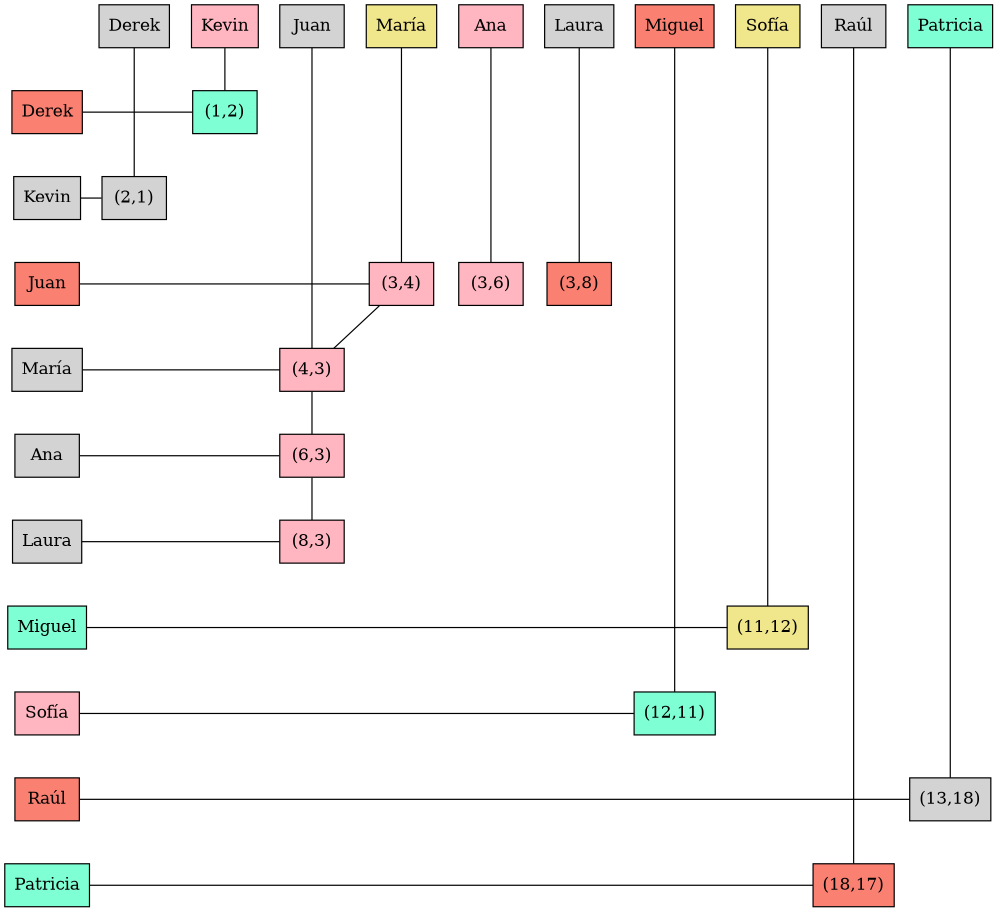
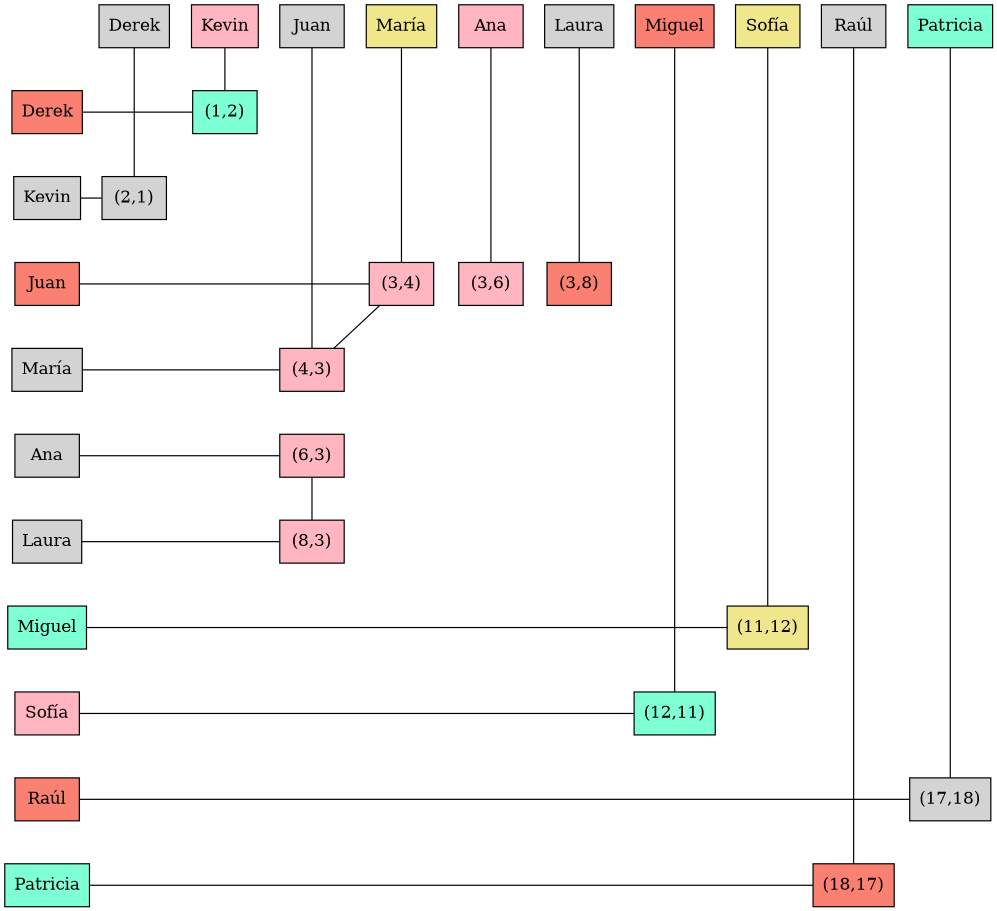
  digraph {
    rankdir=TB
    node [fillcolor=lightgrey group=1 shape=box style=filled]
    edge [dir=none]
    n1 [group=2 label=Derek]
    n2 [fillcolor=lightpink group=3 label=Kevin]
    n3 [group=4 label=Juan]
    n4 [fillcolor=khaki group=5 label="María"]
    n5 [fillcolor=lightpink group=7 label=Ana]
    n6 [group=9 label=Laura]
    n7 [fillcolor=salmon group=12 label=Miguel]
    n8 [fillcolor=khaki group=13 label="Sofía"]
    n9 [group=18 label="Raúl"]
    n10 [fillcolor=aquamarine group=19 label=Patricia]
    n11 [fillcolor=salmon label=Derek]
    n12 [fillcolor=aquamarine group=3 label="(1,2)"]
    n13 [label=Kevin]
    n14 [group=2 label="(2,1)"]
    n15 [fillcolor=salmon label=Juan]
    n16 [fillcolor=lightpink group=5 label="(3,4)"]
    n17 [fillcolor=lightpink group=7 label="(3,6)"]
    n18 [fillcolor=salmon group=9 label="(3,8)"]
    n19 [label="María"]
    n20 [fillcolor=lightpink group=4 label="(4,3)"]
    n21 [label=Ana]
    n22 [fillcolor=lightpink group=4 label="(6,3)"]
    n23 [label=Laura]
    n24 [fillcolor=lightpink group=4 label="(8,3)"]
    n25 [fillcolor=aquamarine label=Miguel]
    n26 [fillcolor=khaki group=13 label="(11,12)"]
    n27 [fillcolor=lightpink label="Sofía"]
    n28 [fillcolor=aquamarine group=12 label="(12,11)"]
    n29 [fillcolor=salmon label="Raúl"]
-   n30 [group=19 label="(13,18)"]
+   n30 [group=19 label="(17,18)"]
    n31 [fillcolor=aquamarine label=Patricia]
    n32 [fillcolor=salmon group=18 label="(18,17)"]
    subgraph sub_1 {
      rank=same
      n1
      n2
      n3
      n4
      n5
      n6
      n7
      n8
      n9
      n10
    }
    subgraph sub_2 {
      rank=same
      n11
      n12
    }
    subgraph sub_3 {
      rank=same
      n13
      n14
    }
    subgraph sub_4 {
      rank=same
      n15
      n16
    }
    subgraph sub_5 {
      rank=same
      n15
      n17
    }
    subgraph sub_6 {
      rank=same
      n15
      n18
    }
    subgraph sub_7 {
      rank=same
      n19
      n20
    }
    subgraph sub_8 {
      rank=same
      n21
      n22
    }
    subgraph sub_9 {
      rank=same
      n23
      n24
    }
    subgraph sub_10 {
      rank=same
      n25
      n26
    }
    subgraph sub_11 {
      rank=same
      n27
      n28
    }
    subgraph sub_12 {
      rank=same
      n29
      n30
    }
    subgraph sub_13 {
      rank=same
      n31
      n32
    }
    n1 -> n2 [style=invis dir=""]
    n1 -> n14
    n2 -> n3 [style=invis dir=""]
    n2 -> n12
    n3 -> n4 [style=invis dir=""]
    n3 -> n20
    n4 -> n5 [style=invis dir=""]
    n4 -> n16
    n5 -> n6 [style=invis dir=""]
    n5 -> n17
    n6 -> n7 [style=invis dir=""]
    n6 -> n18
    n7 -> n8 [style=invis dir=""]
    n7 -> n28
    n8 -> n9 [style=invis dir=""]
    n8 -> n26
    n9 -> n10 [style=invis dir=""]
    n9 -> n32
    n10 -> n30
    n11 -> n12
    n11 -> n13 [style=invis dir=""]
    n13 -> n14
    n13 -> n15 [style=invis dir=""]
    n15 -> n16
    n15 -> n19 [style=invis dir=""]
    n16 -> n20
    n19 -> n20
    n19 -> n21 [style=invis dir=""]
-   n20 -> n22
    n21 -> n22
    n21 -> n23 [style=invis dir=""]
    n22 -> n24
    n23 -> n24
    n23 -> n25 [style=invis dir=""]
    n25 -> n26
    n25 -> n27 [style=invis dir=""]
    n27 -> n28
    n27 -> n29 [style=invis dir=""]
    n29 -> n30
    n29 -> n31 [style=invis dir=""]
    n31 -> n32
  }
